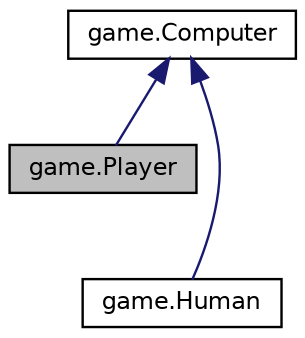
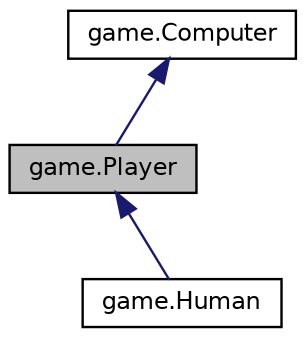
  digraph {
    node [color=black fillcolor=white fontname=Helvetica fontsize=10 shape=record style=filled]
    edge [color=midnightblue dir=back fontname=Helvetica fontsize=10 labelfontname=Helvetica labelfontsize=10 style=solid]
    n1 [fillcolor=grey75 fontcolor=black height=0.2 label="game.Player" width=0.4]
    n2 [height=0.2 label="game.Human" width=0.4]
    n3 [height=0.2 label="game.Computer" width=0.4]
-   n3 -> n2
+   n1 -> n2
    n3 -> n1
  }
